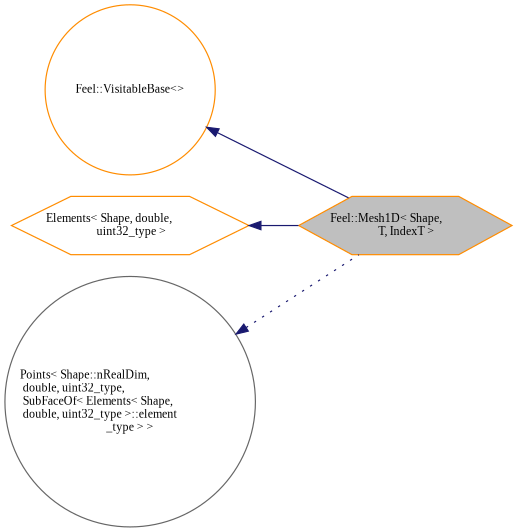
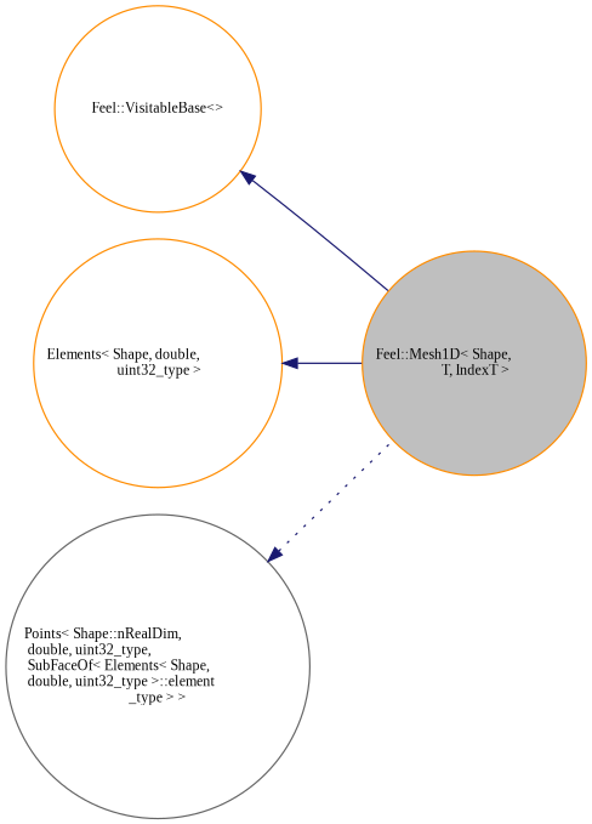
  digraph {
    fontname="Liberation Serif"
    rankdir=LR
    node [color=darkorange fillcolor=white fontname="Liberation Serif" fontsize=10 shape=hexagon style=filled]
    edge [color=midnightblue dir=back fontname="Liberation Serif" fontsize=10 labelfontname=Helvetica labelfontsize=10 style=solid]
-   n1 [fillcolor=grey75 fontcolor=black height=0.2 label="Feel::Mesh1D\< Shape,\l T, IndexT \>" width=0.4]
+   n1 [fillcolor=grey75 fontcolor=black height=0.2 label="Feel::Mesh1D\< Shape,\l T, IndexT \>" shape=circle width=0.4]
    n2 [height=0.2 label="Feel::VisitableBase\<\>" shape=circle width=0.4]
-   n3 [height=0.2 label="Elements\< Shape, double,\l uint32_type \>" width=0.4]
+   n3 [height=0.2 label="Elements\< Shape, double,\l uint32_type \>" shape=circle width=0.4]
    n4 [color=gray40 height=0.2 label="Points\< Shape::nRealDim,\l double, uint32_type,\l SubFaceOf\< Elements\< Shape,\l double, uint32_type \>::element\l_type \> \>" shape=circle width=0.4]
    n2 -> n1
    n3 -> n1
    n4 -> n1 [style=dotted]
  }
